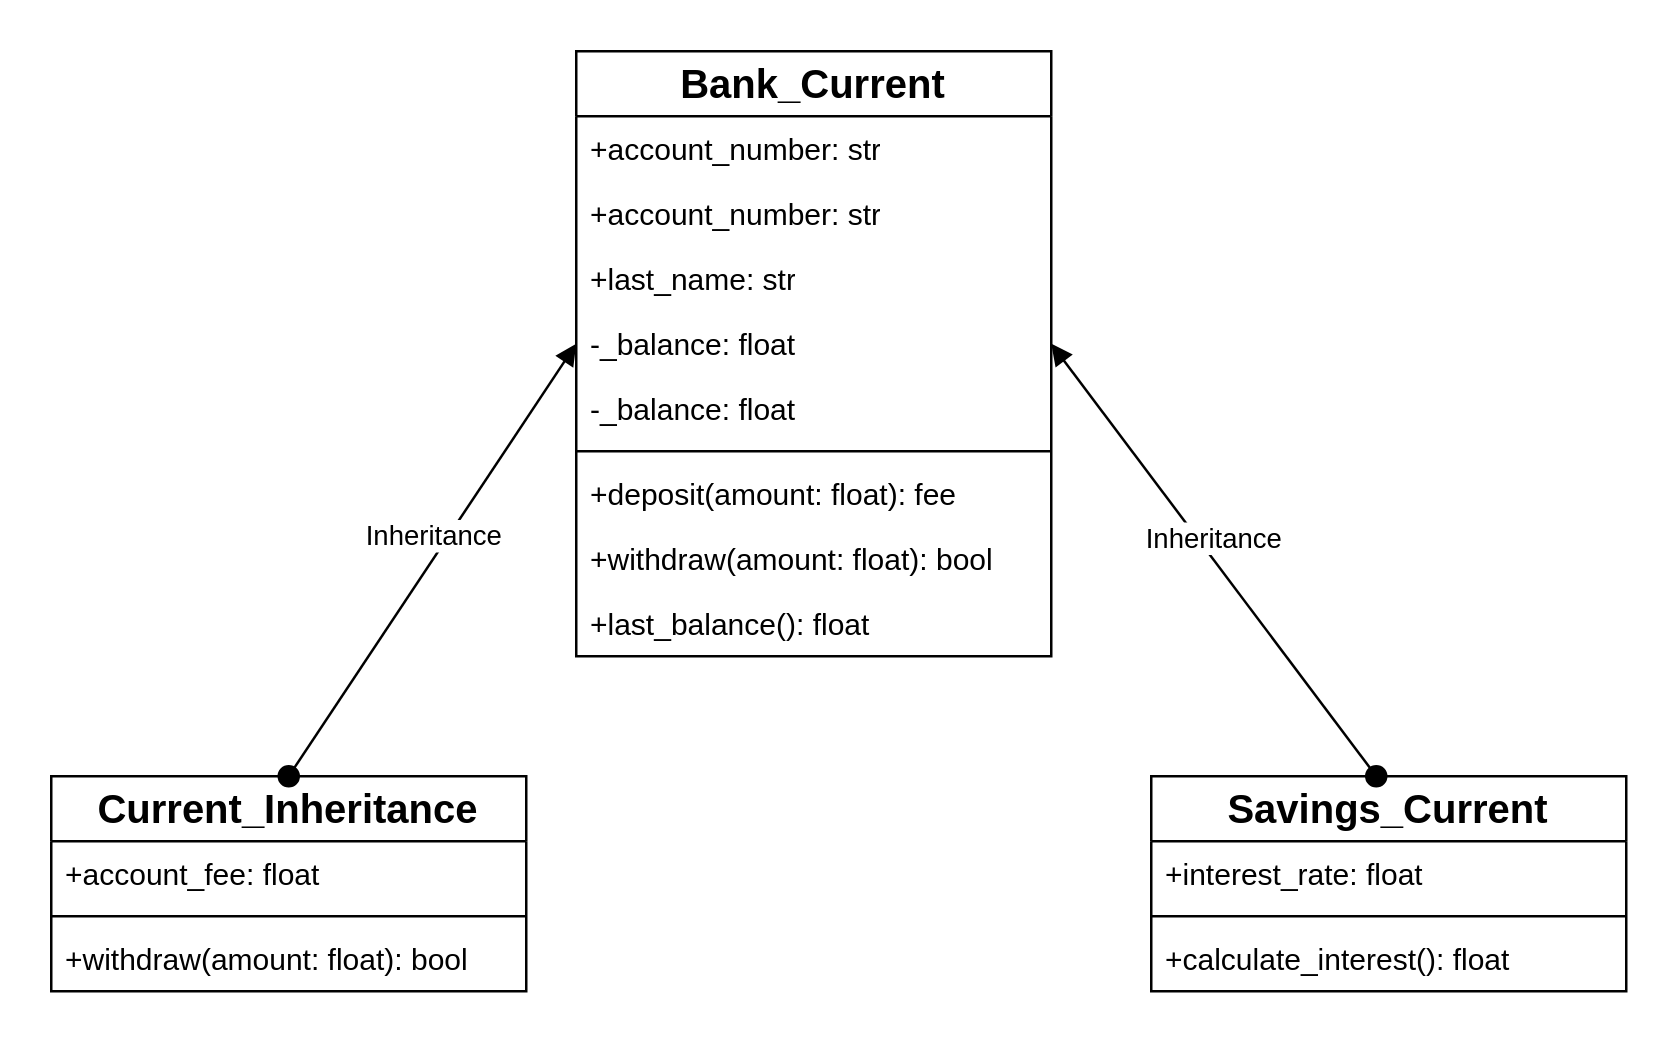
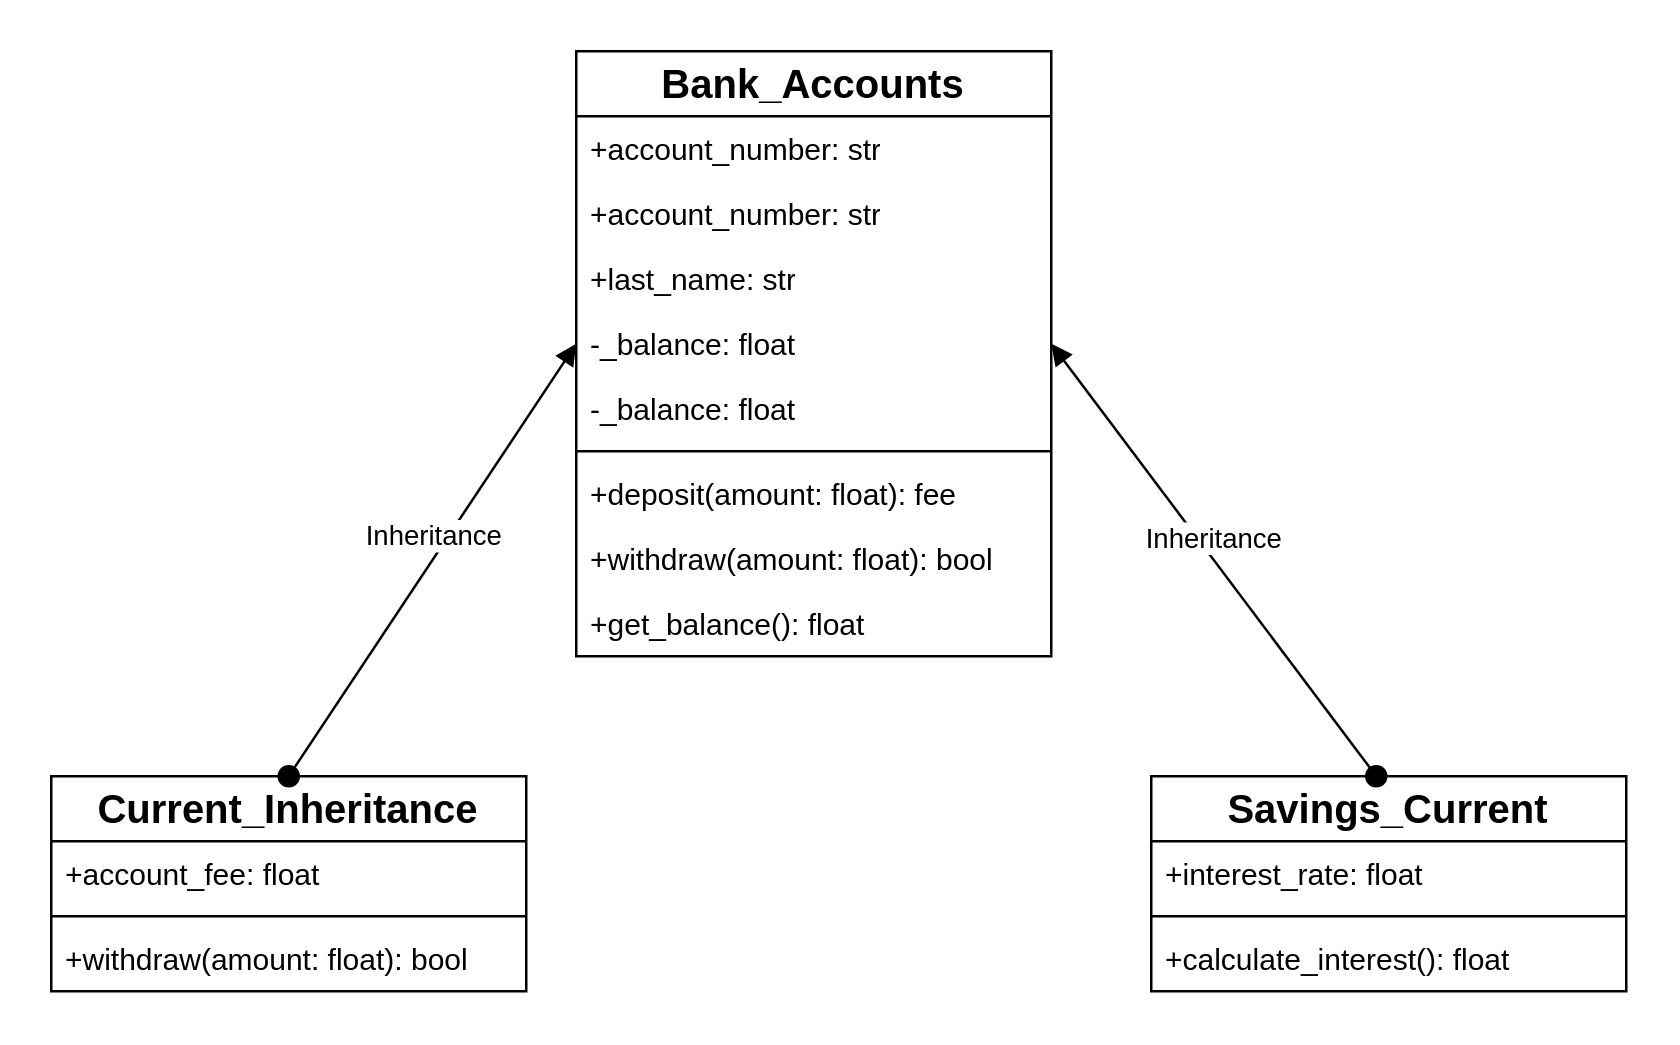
  <mxCell id="0" />
  <mxCell id="1" parent="0" />
- <mxCell id="2" value="Bank_Current" style="swimlane;fontStyle=1;childLayout=stackLayout;horizontal=1;startSize=26;fillColor=none;horizontalStack=0;resizeParent=1;resizeParentMax=0;resizeLast=0;collapsible=1;marginBottom=0;whiteSpace=wrap;html=1;fontSize=16;" vertex="1" parent="1"><mxGeometry x="230" y="20" width="190" height="242" as="geometry"><mxRectangle x="319" y="30" width="160" height="30" as="alternateBounds" /></mxGeometry></mxCell>
+ <mxCell id="2" value="Bank_Accounts" style="swimlane;fontStyle=1;childLayout=stackLayout;horizontal=1;startSize=26;fillColor=none;horizontalStack=0;resizeParent=1;resizeParentMax=0;resizeLast=0;collapsible=1;marginBottom=0;whiteSpace=wrap;html=1;fontSize=16;" vertex="1" parent="1"><mxGeometry x="230" y="20" width="190" height="242" as="geometry"><mxRectangle x="319" y="30" width="160" height="30" as="alternateBounds" /></mxGeometry></mxCell>
  <mxCell id="3" value="+account_number: str" style="text;strokeColor=none;fillColor=none;align=left;verticalAlign=top;spacingLeft=4;spacingRight=4;overflow=hidden;rotatable=0;points=[[0,0.5],[1,0.5]];portConstraint=eastwest;whiteSpace=wrap;html=1;" vertex="1" parent="2"><mxGeometry y="26" width="190" height="26" as="geometry" /></mxCell>
  <mxCell id="4" value="+account_number: str" style="text;strokeColor=none;fillColor=none;align=left;verticalAlign=top;spacingLeft=4;spacingRight=4;overflow=hidden;rotatable=0;points=[[0,0.5],[1,0.5]];portConstraint=eastwest;whiteSpace=wrap;html=1;" vertex="1" parent="2"><mxGeometry y="52" width="190" height="26" as="geometry" /></mxCell>
  <mxCell id="5" value="+last_name: str" style="text;strokeColor=none;fillColor=none;align=left;verticalAlign=top;spacingLeft=4;spacingRight=4;overflow=hidden;rotatable=0;points=[[0,0.5],[1,0.5]];portConstraint=eastwest;whiteSpace=wrap;html=1;" vertex="1" parent="2"><mxGeometry y="78" width="190" height="26" as="geometry" /></mxCell>
  <mxCell id="6" value="-_balance: float" style="text;strokeColor=none;fillColor=none;align=left;verticalAlign=top;spacingLeft=4;spacingRight=4;overflow=hidden;rotatable=0;points=[[0,0.5],[1,0.5]];portConstraint=eastwest;whiteSpace=wrap;html=1;" vertex="1" parent="2"><mxGeometry y="104" width="190" height="26" as="geometry" /></mxCell>
  <mxCell id="7" value="-_balance: float" style="text;strokeColor=none;fillColor=none;align=left;verticalAlign=top;spacingLeft=4;spacingRight=4;overflow=hidden;rotatable=0;points=[[0,0.5],[1,0.5]];portConstraint=eastwest;whiteSpace=wrap;html=1;" vertex="1" parent="2"><mxGeometry y="130" width="190" height="26" as="geometry" /></mxCell>
  <mxCell id="8" value="" style="line;strokeWidth=1;fillColor=none;align=left;verticalAlign=middle;spacingTop=-1;spacingLeft=3;spacingRight=3;rotatable=0;labelPosition=right;points=[];portConstraint=eastwest;strokeColor=inherit;" vertex="1" parent="2"><mxGeometry y="156" width="190" height="8" as="geometry" /></mxCell>
  <mxCell id="9" value="+deposit(amount: float): fee" style="text;strokeColor=none;fillColor=none;align=left;verticalAlign=top;spacingLeft=4;spacingRight=4;overflow=hidden;rotatable=0;points=[[0,0.5],[1,0.5]];portConstraint=eastwest;whiteSpace=wrap;html=1;" vertex="1" parent="2"><mxGeometry y="164" width="190" height="26" as="geometry" /></mxCell>
  <mxCell id="10" value="+withdraw(amount: float): bool" style="text;strokeColor=none;fillColor=none;align=left;verticalAlign=top;spacingLeft=4;spacingRight=4;overflow=hidden;rotatable=0;points=[[0,0.5],[1,0.5]];portConstraint=eastwest;whiteSpace=wrap;html=1;" vertex="1" parent="2"><mxGeometry y="190" width="190" height="26" as="geometry" /></mxCell>
- <mxCell id="11" value="+last_balance(): float" style="text;strokeColor=none;fillColor=none;align=left;verticalAlign=top;spacingLeft=4;spacingRight=4;overflow=hidden;rotatable=0;points=[[0,0.5],[1,0.5]];portConstraint=eastwest;whiteSpace=wrap;html=1;" vertex="1" parent="2"><mxGeometry y="216" width="190" height="26" as="geometry" /></mxCell>
+ <mxCell id="11" value="+get_balance(): float" style="text;strokeColor=none;fillColor=none;align=left;verticalAlign=top;spacingLeft=4;spacingRight=4;overflow=hidden;rotatable=0;points=[[0,0.5],[1,0.5]];portConstraint=eastwest;whiteSpace=wrap;html=1;" vertex="1" parent="2"><mxGeometry y="216" width="190" height="26" as="geometry" /></mxCell>
  <mxCell id="12" value="Current_Inheritance" style="swimlane;fontStyle=1;childLayout=stackLayout;horizontal=1;startSize=26;fillColor=none;horizontalStack=0;resizeParent=1;resizeParentMax=0;resizeLast=0;collapsible=1;marginBottom=0;whiteSpace=wrap;html=1;fontSize=16;" vertex="1" parent="1"><mxGeometry x="20" y="310" width="190" height="86" as="geometry"><mxRectangle x="319" y="30" width="160" height="30" as="alternateBounds" /></mxGeometry></mxCell>
  <mxCell id="13" value="+account_fee: float" style="text;strokeColor=none;fillColor=none;align=left;verticalAlign=top;spacingLeft=4;spacingRight=4;overflow=hidden;rotatable=0;points=[[0,0.5],[1,0.5]];portConstraint=eastwest;whiteSpace=wrap;html=1;" vertex="1" parent="12"><mxGeometry y="26" width="190" height="26" as="geometry" /></mxCell>
  <mxCell id="14" value="" style="line;strokeWidth=1;fillColor=none;align=left;verticalAlign=middle;spacingTop=-1;spacingLeft=3;spacingRight=3;rotatable=0;labelPosition=right;points=[];portConstraint=eastwest;strokeColor=inherit;" vertex="1" parent="12"><mxGeometry y="52" width="190" height="8" as="geometry" /></mxCell>
  <mxCell id="15" value="+withdraw(amount: float): bool" style="text;strokeColor=none;fillColor=none;align=left;verticalAlign=top;spacingLeft=4;spacingRight=4;overflow=hidden;rotatable=0;points=[[0,0.5],[1,0.5]];portConstraint=eastwest;whiteSpace=wrap;html=1;" vertex="1" parent="12"><mxGeometry y="60" width="190" height="26" as="geometry" /></mxCell>
  <mxCell id="16" value="Savings_Current" style="swimlane;fontStyle=1;childLayout=stackLayout;horizontal=1;startSize=26;fillColor=none;horizontalStack=0;resizeParent=1;resizeParentMax=0;resizeLast=0;collapsible=1;marginBottom=0;whiteSpace=wrap;html=1;fontSize=16;" vertex="1" parent="1"><mxGeometry x="460" y="310" width="190" height="86" as="geometry"><mxRectangle x="319" y="30" width="160" height="30" as="alternateBounds" /></mxGeometry></mxCell>
  <mxCell id="17" value="+interest_rate: float" style="text;strokeColor=none;fillColor=none;align=left;verticalAlign=top;spacingLeft=4;spacingRight=4;overflow=hidden;rotatable=0;points=[[0,0.5],[1,0.5]];portConstraint=eastwest;whiteSpace=wrap;html=1;" vertex="1" parent="16"><mxGeometry y="26" width="190" height="26" as="geometry" /></mxCell>
  <mxCell id="18" value="" style="line;strokeWidth=1;fillColor=none;align=left;verticalAlign=middle;spacingTop=-1;spacingLeft=3;spacingRight=3;rotatable=0;labelPosition=right;points=[];portConstraint=eastwest;strokeColor=inherit;" vertex="1" parent="16"><mxGeometry y="52" width="190" height="8" as="geometry" /></mxCell>
  <mxCell id="19" value="+calculate_interest(): float" style="text;strokeColor=none;fillColor=none;align=left;verticalAlign=top;spacingLeft=4;spacingRight=4;overflow=hidden;rotatable=0;points=[[0,0.5],[1,0.5]];portConstraint=eastwest;whiteSpace=wrap;html=1;" vertex="1" parent="16"><mxGeometry y="60" width="190" height="26" as="geometry" /></mxCell>
  <mxCell id="20" value="Inheritance" style="html=1;verticalAlign=bottom;startArrow=oval;startFill=1;endArrow=block;startSize=8;curved=0;rounded=0;entryX=0;entryY=0.5;entryDx=0;entryDy=0;exitX=0.5;exitY=0;exitDx=0;exitDy=0;" edge="1" parent="1" source="12" target="6"><mxGeometry width="60" relative="1" as="geometry"><mxPoint x="130" y="290" as="sourcePoint" /><mxPoint x="190" y="290" as="targetPoint" /></mxGeometry></mxCell>
  <mxCell id="21" value="Inheritance" style="html=1;verticalAlign=bottom;startArrow=oval;startFill=1;endArrow=block;startSize=8;curved=0;rounded=0;entryX=1;entryY=0.5;entryDx=0;entryDy=0;exitX=0.5;exitY=0;exitDx=0;exitDy=0;" edge="1" parent="1" target="6"><mxGeometry width="60" relative="1" as="geometry"><mxPoint x="550" y="310" as="sourcePoint" /><mxPoint x="665" y="137" as="targetPoint" /></mxGeometry></mxCell>
